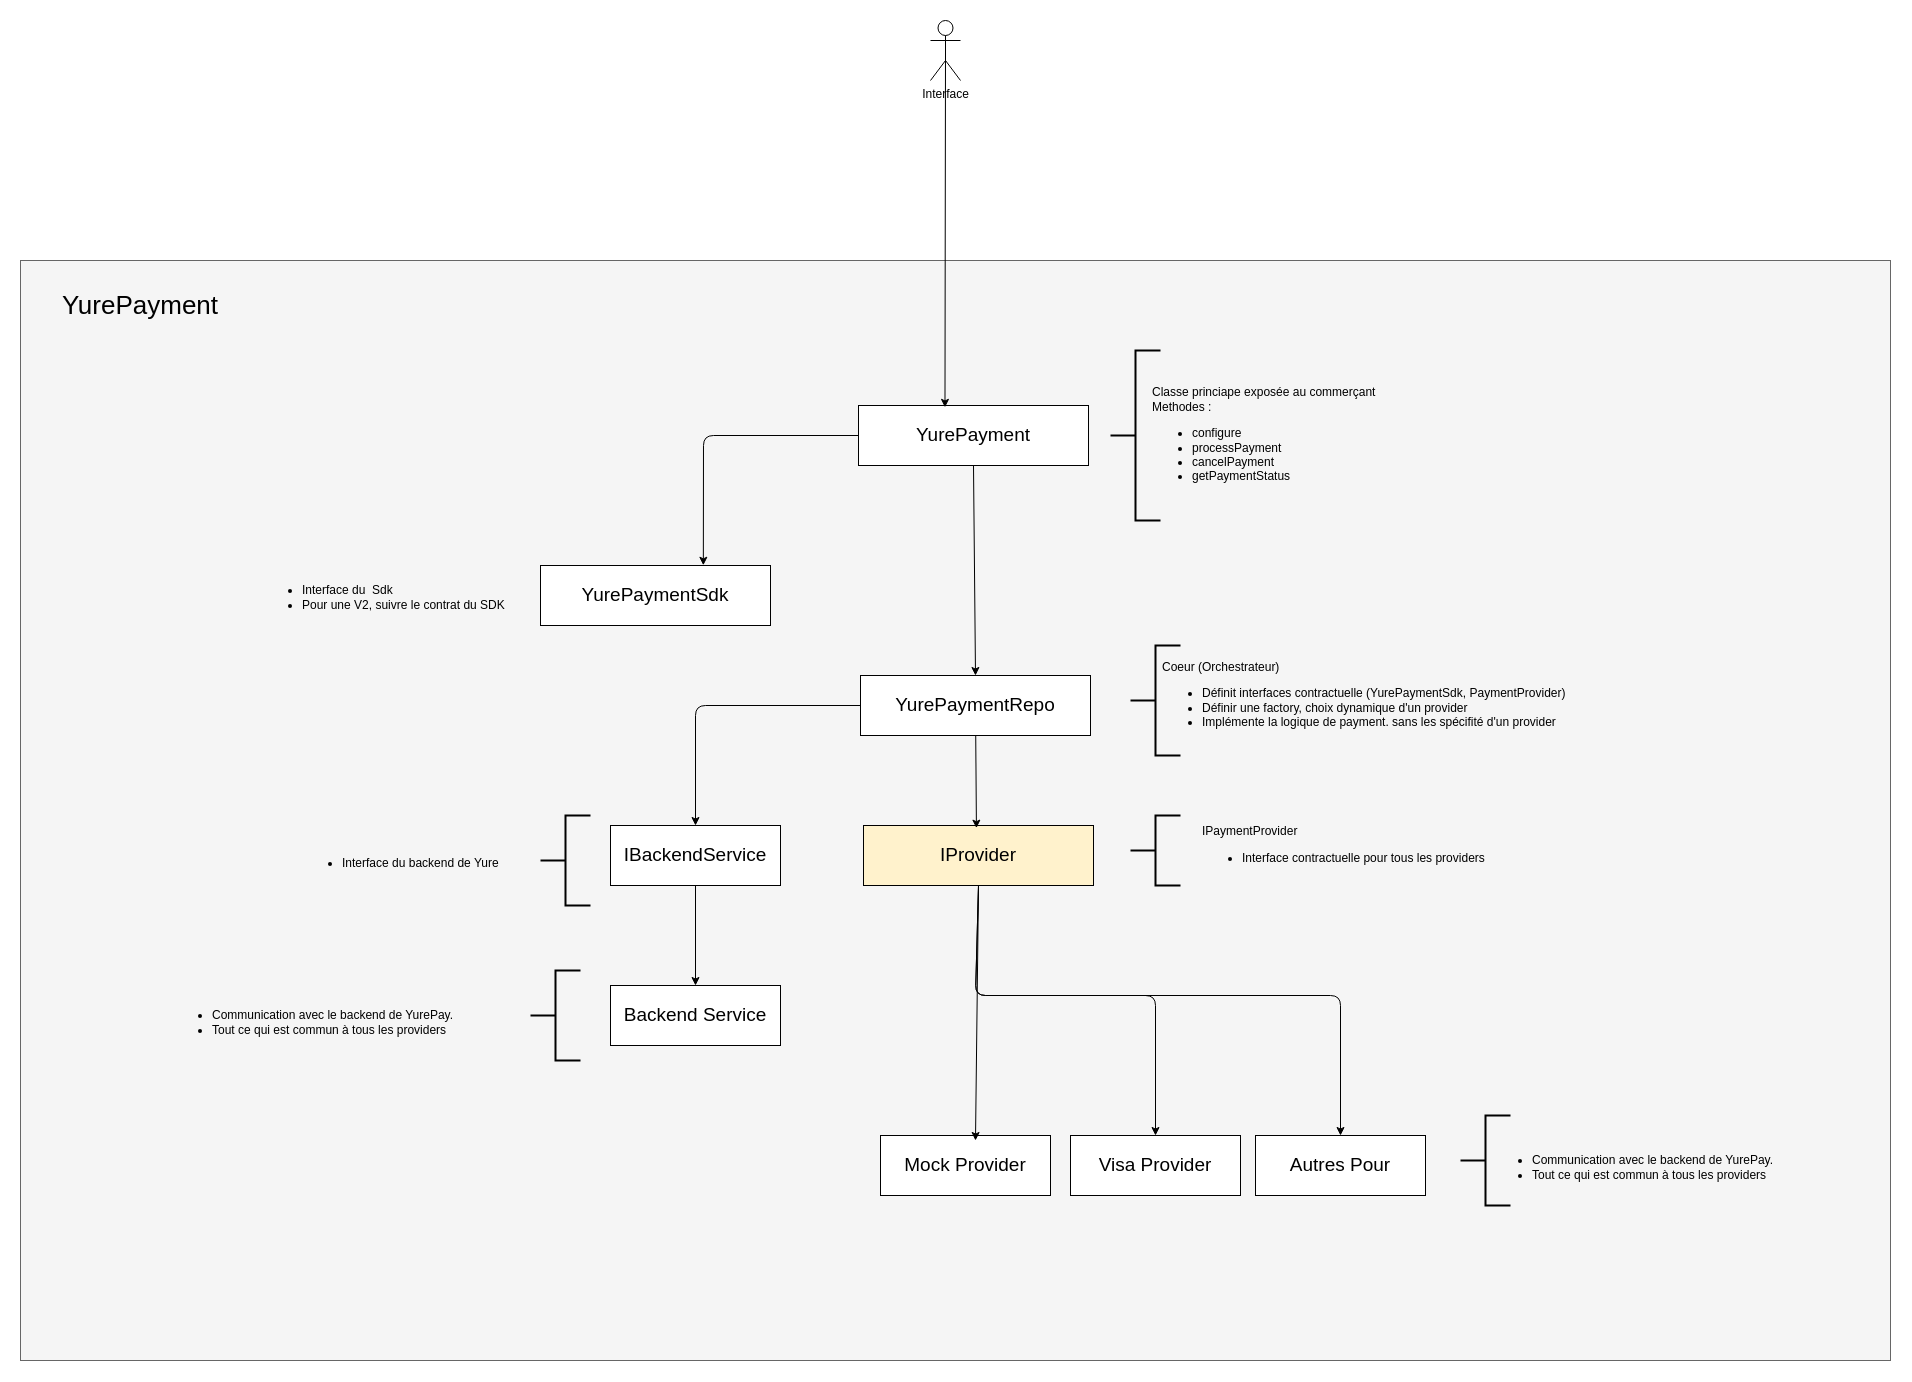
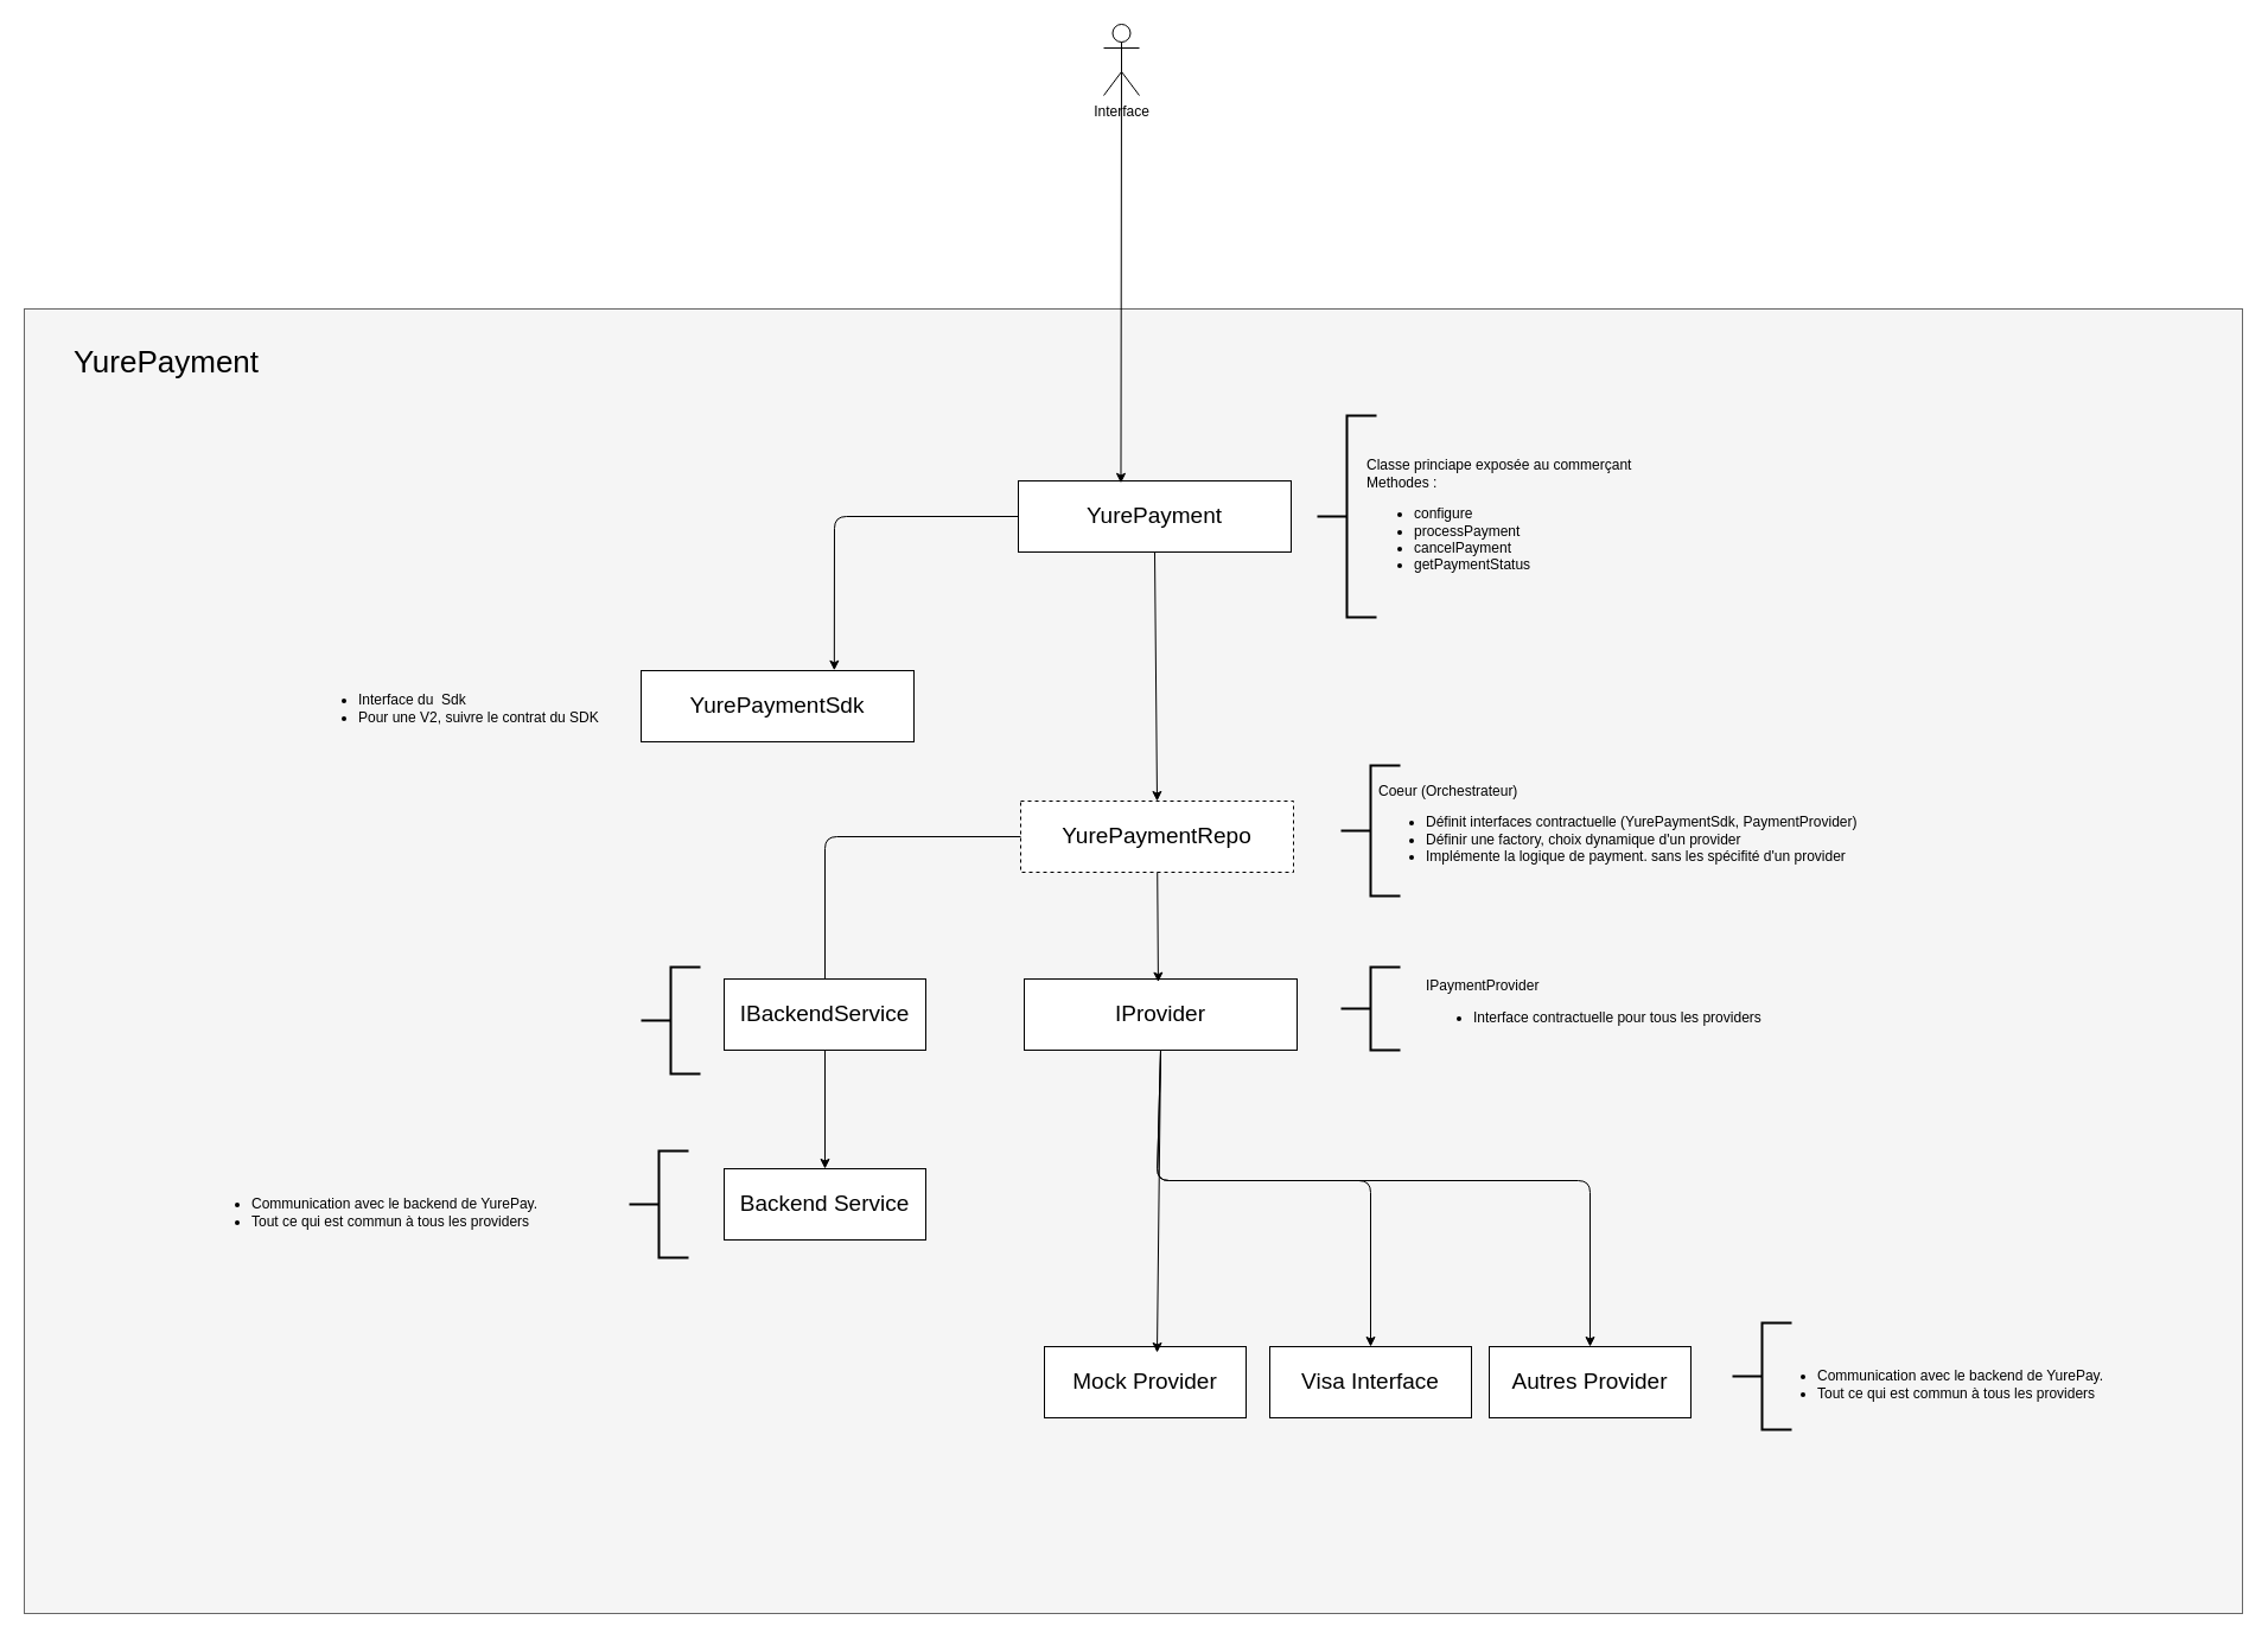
  <mxCell id="0" />
  <mxCell id="1" parent="0" />
  <mxCell id="2" value="Interface" style="shape=umlActor;verticalLabelPosition=bottom;verticalAlign=top;html=1;outlineConnect=0;" vertex="1" parent="1"><mxGeometry x="930" y="20" width="30" height="60" as="geometry" /></mxCell>
  <mxCell id="3" value="" style="rounded=0;whiteSpace=wrap;html=1;fillColor=#f5f5f5;fontColor=#333333;strokeColor=#666666;" vertex="1" parent="1"><mxGeometry x="20" y="260" width="1870" height="1100" as="geometry" /></mxCell>
  <mxCell id="4" value="" style="group" vertex="1" connectable="0" parent="1"><mxGeometry x="170" y="350" width="1420" height="855" as="geometry" /></mxCell>
  <mxCell id="5" value="&lt;font style=&quot;font-size: 19px;&quot;&gt;YurePaymentSdk&lt;/font&gt;" style="rounded=0;whiteSpace=wrap;html=1;" vertex="1" parent="4"><mxGeometry x="370" y="215" width="230" height="60" as="geometry" /></mxCell>
- <mxCell id="6" value="&lt;font style=&quot;font-size: 19px;&quot;&gt;YurePaymentRepo&lt;/font&gt;" style="rounded=0;whiteSpace=wrap;html=1;" vertex="1" parent="4"><mxGeometry x="690" y="325" width="230" height="60" as="geometry" /></mxCell>
+ <mxCell id="6" value="&lt;font style=&quot;font-size: 19px;&quot;&gt;YurePaymentRepo&lt;/font&gt;" style="rounded=0;whiteSpace=wrap;html=1;dashed=1;" vertex="1" parent="4"><mxGeometry x="690" y="325" width="230" height="60" as="geometry" /></mxCell>
  <mxCell id="7" value="&lt;font style=&quot;font-size: 19px;&quot;&gt;Mock Provider&lt;/font&gt;" style="rounded=0;whiteSpace=wrap;html=1;" vertex="1" parent="4"><mxGeometry x="710" y="785" width="170" height="60" as="geometry" /></mxCell>
- <mxCell id="8" value="&lt;font style=&quot;font-size: 19px;&quot;&gt;Visa Provider&lt;/font&gt;" style="rounded=0;whiteSpace=wrap;html=1;" vertex="1" parent="4"><mxGeometry x="900" y="785" width="170" height="60" as="geometry" /></mxCell>
+ <mxCell id="8" value="&lt;font style=&quot;font-size: 19px;&quot;&gt;Visa Interface&lt;/font&gt;" style="rounded=0;whiteSpace=wrap;html=1;" vertex="1" parent="4"><mxGeometry x="900" y="785" width="170" height="60" as="geometry" /></mxCell>
  <mxCell id="9" value="&lt;span style=&quot;font-size: 19px;&quot;&gt;IBackendService&lt;/span&gt;" style="rounded=0;whiteSpace=wrap;html=1;" vertex="1" parent="4"><mxGeometry x="440" y="475" width="170" height="60" as="geometry" /></mxCell>
- <mxCell id="10" value="&lt;font style=&quot;font-size: 19px;&quot;&gt;Autres Pour&lt;/font&gt;" style="rounded=0;whiteSpace=wrap;html=1;" vertex="1" parent="4"><mxGeometry x="1085" y="785" width="170" height="60" as="geometry" /></mxCell>
+ <mxCell id="10" value="&lt;font style=&quot;font-size: 19px;&quot;&gt;Autres Provider&lt;/font&gt;" style="rounded=0;whiteSpace=wrap;html=1;" vertex="1" parent="4"><mxGeometry x="1085" y="785" width="170" height="60" as="geometry" /></mxCell>
  <mxCell id="11" value="" style="ellipse;whiteSpace=wrap;html=1;align=center;aspect=fixed;fillColor=none;strokeColor=none;resizable=0;perimeter=centerPerimeter;rotatable=0;allowArrows=0;points=[];outlineConnect=1;" vertex="1" parent="4"><mxGeometry x="910" y="525" width="10" height="10" as="geometry" /></mxCell>
  <mxCell id="12" value="" style="strokeWidth=2;html=1;shape=mxgraph.flowchart.annotation_2;align=left;labelPosition=right;pointerEvents=1;" vertex="1" parent="4"><mxGeometry x="960" y="295" width="50" height="110" as="geometry" /></mxCell>
  <mxCell id="13" value="" style="strokeWidth=2;html=1;shape=mxgraph.flowchart.annotation_2;align=left;labelPosition=right;pointerEvents=1;" vertex="1" parent="4"><mxGeometry x="940" width="50" height="170" as="geometry" /></mxCell>
  <mxCell id="14" value="Classe princiape exposée au commerçant&lt;div&gt;Methodes :&amp;nbsp;&lt;/div&gt;&lt;div&gt;&lt;ul&gt;&lt;li&gt;configure&lt;/li&gt;&lt;li&gt;processPayment&lt;/li&gt;&lt;li&gt;cancelPayment&lt;/li&gt;&lt;li&gt;getPaymentStatus&lt;/li&gt;&lt;/ul&gt;&lt;/div&gt;" style="text;html=1;align=left;verticalAlign=middle;resizable=0;points=[];autosize=1;strokeColor=none;fillColor=none;" vertex="1" parent="4"><mxGeometry x="980" y="15" width="250" height="150" as="geometry" /></mxCell>
  <mxCell id="15" value="Coeur (Orchestrateur)&lt;div&gt;&lt;ul&gt;&lt;li&gt;Définit interfaces contractuelle (YurePaymentSdk, PaymentProvider)&lt;/li&gt;&lt;li&gt;Définir une factory, choix dynamique d'un provider&lt;/li&gt;&lt;li&gt;Implémente la logique de payment. sans les spécifité d'un provider&lt;/li&gt;&lt;/ul&gt;&lt;/div&gt;" style="text;html=1;align=left;verticalAlign=middle;resizable=0;points=[];autosize=1;strokeColor=none;fillColor=none;" vertex="1" parent="4"><mxGeometry x="990" y="295" width="430" height="110" as="geometry" /></mxCell>
  <mxCell id="16" value="" style="strokeWidth=2;html=1;shape=mxgraph.flowchart.annotation_2;align=left;labelPosition=right;pointerEvents=1;" vertex="1" parent="4"><mxGeometry x="960" y="465" width="50" height="70" as="geometry" /></mxCell>
  <mxCell id="17" value="&lt;br&gt;&lt;div&gt;&lt;ul&gt;&lt;li&gt;Communication avec le backend de YurePay.&lt;/li&gt;&lt;li&gt;Tout ce qui est commun à tous les providers&lt;/li&gt;&lt;/ul&gt;&lt;/div&gt;" style="text;html=1;align=left;verticalAlign=middle;resizable=0;points=[];autosize=1;strokeColor=none;fillColor=none;" vertex="1" parent="4"><mxGeometry y="620" width="300" height="90" as="geometry" /></mxCell>
  <mxCell id="18" value="" style="endArrow=none;html=1;exitX=0.708;exitY=-0.004;exitDx=0;exitDy=0;entryX=0;entryY=0.5;entryDx=0;entryDy=0;endFill=0;startArrow=classic;startFill=1;exitPerimeter=0;" edge="1" parent="4" source="5" target="20"><mxGeometry width="50" height="50" relative="1" as="geometry"><mxPoint x="940" y="605" as="sourcePoint" /><mxPoint x="990" y="555" as="targetPoint" /><Array as="points"><mxPoint x="533" y="85" /></Array></mxGeometry></mxCell>
- <mxCell id="19" value="" style="endArrow=classic;html=1;entryX=0.5;entryY=0;entryDx=0;entryDy=0;exitX=0;exitY=0.5;exitDx=0;exitDy=0;" edge="1" parent="4" source="6" target="9"><mxGeometry width="50" height="50" relative="1" as="geometry"><mxPoint x="815" y="455" as="sourcePoint" /><mxPoint x="725" y="575" as="targetPoint" /><Array as="points"><mxPoint x="525" y="355" /></Array></mxGeometry></mxCell>
+ <mxCell id="19" value="" style="endArrow=none;html=1;entryX=0.5;entryY=0;entryDx=0;entryDy=0;exitX=0;exitY=0.5;exitDx=0;exitDy=0;" edge="1" parent="4" source="6" target="9"><mxGeometry width="50" height="50" relative="1" as="geometry"><mxPoint x="815" y="455" as="sourcePoint" /><mxPoint x="725" y="575" as="targetPoint" /><Array as="points"><mxPoint x="525" y="355" /></Array></mxGeometry></mxCell>
  <mxCell id="20" value="&lt;font style=&quot;font-size: 19px;&quot;&gt;YurePayment&lt;/font&gt;" style="rounded=0;whiteSpace=wrap;html=1;" vertex="1" parent="4"><mxGeometry x="688" y="55" width="230" height="60" as="geometry" /></mxCell>
  <mxCell id="21" value="" style="endArrow=none;html=1;exitX=0.5;exitY=0;exitDx=0;exitDy=0;entryX=0.5;entryY=1;entryDx=0;entryDy=0;endFill=0;startArrow=classic;startFill=1;" edge="1" parent="4" source="6" target="20"><mxGeometry width="50" height="50" relative="1" as="geometry"><mxPoint x="600" y="155" as="sourcePoint" /><mxPoint x="690" y="155" as="targetPoint" /></mxGeometry></mxCell>
  <mxCell id="22" value="" style="endArrow=none;html=1;endFill=0;startArrow=classic;startFill=1;entryX=0.5;entryY=1;entryDx=0;entryDy=0;" edge="1" parent="4" target="23"><mxGeometry width="50" height="50" relative="1" as="geometry"><mxPoint x="805" y="790" as="sourcePoint" /><mxPoint x="805" y="605" as="targetPoint" /></mxGeometry></mxCell>
- <mxCell id="23" value="&lt;font style=&quot;font-size: 19px;&quot;&gt;IProvider&lt;/font&gt;" style="rounded=0;whiteSpace=wrap;html=1;fillColor=#fff2cc;" vertex="1" parent="4"><mxGeometry x="693" y="475" width="230" height="60" as="geometry" /></mxCell>
+ <mxCell id="23" value="&lt;font style=&quot;font-size: 19px;&quot;&gt;IProvider&lt;/font&gt;" style="rounded=0;whiteSpace=wrap;html=1;" vertex="1" parent="4"><mxGeometry x="693" y="475" width="230" height="60" as="geometry" /></mxCell>
  <mxCell id="24" value="" style="endArrow=none;html=1;endFill=0;startArrow=classic;startFill=1;entryX=0.5;entryY=1;entryDx=0;entryDy=0;exitX=0.5;exitY=0;exitDx=0;exitDy=0;" edge="1" parent="4" source="8" target="23"><mxGeometry width="50" height="50" relative="1" as="geometry"><mxPoint x="815" y="800" as="sourcePoint" /><mxPoint x="815" y="540" as="targetPoint" /><Array as="points"><mxPoint x="985" y="645" /><mxPoint x="805" y="645" /></Array></mxGeometry></mxCell>
  <mxCell id="25" value="" style="endArrow=none;html=1;endFill=0;startArrow=classic;startFill=1;entryX=0.5;entryY=1;entryDx=0;entryDy=0;exitX=0.5;exitY=0;exitDx=0;exitDy=0;" edge="1" parent="4" source="10" target="23"><mxGeometry width="50" height="50" relative="1" as="geometry"><mxPoint x="1170" y="785" as="sourcePoint" /><mxPoint x="990" y="530" as="targetPoint" /><Array as="points"><mxPoint x="1170" y="645" /><mxPoint x="805" y="645" /></Array></mxGeometry></mxCell>
  <mxCell id="26" value="&lt;span style=&quot;font-size: 19px;&quot;&gt;Backend Service&lt;/span&gt;" style="rounded=0;whiteSpace=wrap;html=1;" vertex="1" parent="4"><mxGeometry x="440" y="635" width="170" height="60" as="geometry" /></mxCell>
  <mxCell id="27" value="" style="endArrow=none;html=1;endFill=0;startArrow=classic;startFill=1;entryX=0.5;entryY=1;entryDx=0;entryDy=0;exitX=0.5;exitY=0;exitDx=0;exitDy=0;" edge="1" parent="4" source="26" target="9"><mxGeometry width="50" height="50" relative="1" as="geometry"><mxPoint x="530" y="605" as="sourcePoint" /><mxPoint x="530" y="535" as="targetPoint" /></mxGeometry></mxCell>
  <mxCell id="28" value="" style="endArrow=none;html=1;endFill=0;startArrow=classic;startFill=1;exitX=0.491;exitY=0.044;exitDx=0;exitDy=0;exitPerimeter=0;" edge="1" parent="4" source="23" target="6"><mxGeometry width="50" height="50" relative="1" as="geometry"><mxPoint x="804" y="475" as="sourcePoint" /><mxPoint x="804.17" y="380" as="targetPoint" /></mxGeometry></mxCell>
  <mxCell id="29" value="IPaymentProvider&lt;div&gt;&lt;ul&gt;&lt;li&gt;Interface contractuelle pour tous les providers&lt;/li&gt;&lt;/ul&gt;&lt;/div&gt;" style="text;html=1;align=left;verticalAlign=middle;resizable=0;points=[];autosize=1;strokeColor=none;fillColor=none;" vertex="1" parent="4"><mxGeometry x="1030" y="465" width="310" height="70" as="geometry" /></mxCell>
  <mxCell id="30" value="" style="strokeWidth=2;html=1;shape=mxgraph.flowchart.annotation_2;align=left;labelPosition=right;pointerEvents=1;" vertex="1" parent="4"><mxGeometry x="1290" y="765" width="50" height="90" as="geometry" /></mxCell>
  <mxCell id="31" value="" style="strokeWidth=2;html=1;shape=mxgraph.flowchart.annotation_2;align=left;labelPosition=right;pointerEvents=1;" vertex="1" parent="4"><mxGeometry x="360" y="620" width="50" height="90" as="geometry" /></mxCell>
  <mxCell id="32" value="" style="strokeWidth=2;html=1;shape=mxgraph.flowchart.annotation_2;align=left;labelPosition=right;pointerEvents=1;" vertex="1" parent="4"><mxGeometry x="370" y="465" width="50" height="90" as="geometry" /></mxCell>
- <mxCell id="33" value="&lt;br&gt;&lt;div&gt;&lt;ul&gt;&lt;li&gt;Interface du backend de Yure&lt;/li&gt;&lt;/ul&gt;&lt;/div&gt;" style="text;html=1;align=left;verticalAlign=middle;resizable=0;points=[];autosize=1;strokeColor=none;fillColor=none;" vertex="1" parent="4"><mxGeometry x="130" y="470" width="220" height="70" as="geometry" /></mxCell>
  <mxCell id="34" value="&lt;br&gt;&lt;div&gt;&lt;ul&gt;&lt;li&gt;Interface du&amp;nbsp; Sdk&lt;/li&gt;&lt;li&gt;Pour une V2, suivre le contrat du SDK&lt;/li&gt;&lt;/ul&gt;&lt;/div&gt;" style="text;html=1;align=left;verticalAlign=middle;resizable=0;points=[];autosize=1;strokeColor=none;fillColor=none;" vertex="1" parent="4"><mxGeometry x="90" y="195" width="270" height="90" as="geometry" /></mxCell>
  <mxCell id="35" value="&lt;br&gt;&lt;div&gt;&lt;ul&gt;&lt;li&gt;Communication avec le backend de YurePay.&lt;/li&gt;&lt;li&gt;Tout ce qui est commun à tous les providers&lt;/li&gt;&lt;/ul&gt;&lt;/div&gt;" style="text;html=1;align=left;verticalAlign=middle;resizable=0;points=[];autosize=1;strokeColor=none;fillColor=none;" vertex="1" parent="1"><mxGeometry x="1490" y="1115" width="300" height="90" as="geometry" /></mxCell>
  <mxCell id="36" value="" style="endArrow=none;html=1;entryX=0.5;entryY=0.5;entryDx=0;entryDy=0;endFill=0;startArrow=classic;startFill=1;exitX=0.376;exitY=0.031;exitDx=0;exitDy=0;exitPerimeter=0;entryPerimeter=0;" edge="1" parent="1" source="20" target="2"><mxGeometry width="50" height="50" relative="1" as="geometry"><mxPoint x="944.29" y="440" as="sourcePoint" /><mxPoint x="944.29" y="110" as="targetPoint" /></mxGeometry></mxCell>
  <mxCell id="37" value="&lt;font style=&quot;font-size: 26px;&quot;&gt;YurePayment&lt;/font&gt;" style="text;html=1;align=center;verticalAlign=middle;whiteSpace=wrap;rounded=0;" vertex="1" parent="1"><mxGeometry x="110" y="290" width="60" height="30" as="geometry" /></mxCell>
